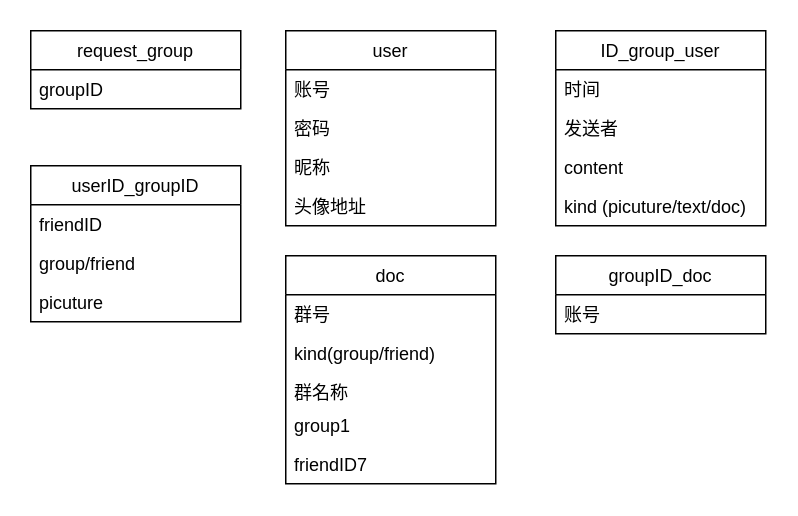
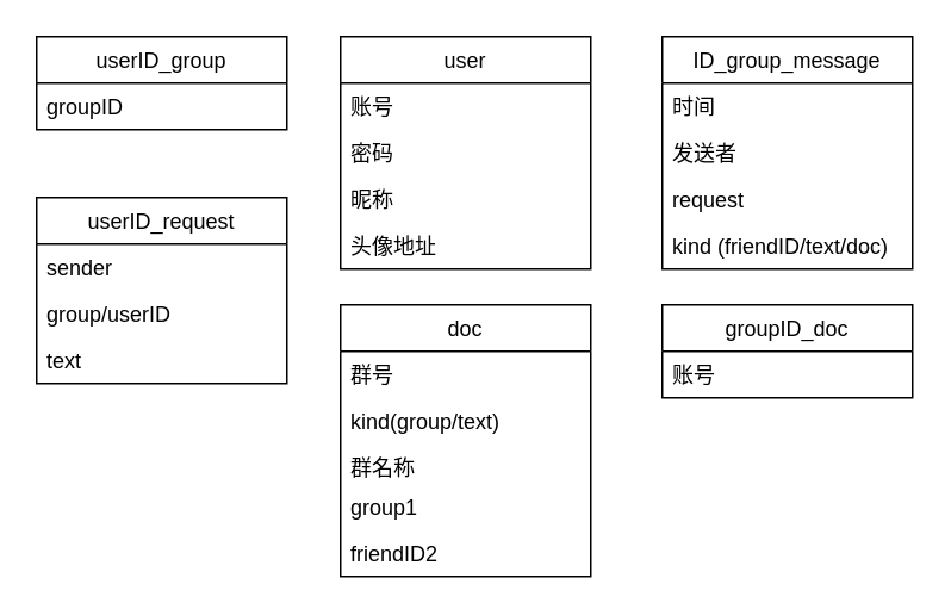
  <mxCell id="0" />
  <mxCell id="1" parent="0" />
  <mxCell id="2" value="user" style="swimlane;fontStyle=0;childLayout=stackLayout;horizontal=1;startSize=26;fillColor=none;horizontalStack=0;resizeParent=1;resizeParentMax=0;resizeLast=0;collapsible=1;marginBottom=0;" parent="1" vertex="1"><mxGeometry x="190" y="20" width="140" height="130" as="geometry" /></mxCell>
  <mxCell id="3" value="账号" style="text;strokeColor=none;fillColor=none;align=left;verticalAlign=top;spacingLeft=4;spacingRight=4;overflow=hidden;rotatable=0;points=[[0,0.5],[1,0.5]];portConstraint=eastwest;" parent="2" vertex="1"><mxGeometry y="26" width="140" height="26" as="geometry" /></mxCell>
  <mxCell id="4" value="密码" style="text;strokeColor=none;fillColor=none;align=left;verticalAlign=top;spacingLeft=4;spacingRight=4;overflow=hidden;rotatable=0;points=[[0,0.5],[1,0.5]];portConstraint=eastwest;" parent="2" vertex="1"><mxGeometry y="52" width="140" height="26" as="geometry" /></mxCell>
  <mxCell id="5" value="昵称" style="text;strokeColor=none;fillColor=none;align=left;verticalAlign=top;spacingLeft=4;spacingRight=4;overflow=hidden;rotatable=0;points=[[0,0.5],[1,0.5]];portConstraint=eastwest;" parent="2" vertex="1"><mxGeometry y="78" width="140" height="26" as="geometry" /></mxCell>
  <mxCell id="6" value="头像地址" style="text;strokeColor=none;fillColor=none;align=left;verticalAlign=top;spacingLeft=4;spacingRight=4;overflow=hidden;rotatable=0;points=[[0,0.5],[1,0.5]];portConstraint=eastwest;" parent="2" vertex="1"><mxGeometry y="104" width="140" height="26" as="geometry" /></mxCell>
  <mxCell id="7" value="doc" style="swimlane;fontStyle=0;childLayout=stackLayout;horizontal=1;startSize=26;fillColor=none;horizontalStack=0;resizeParent=1;resizeParentMax=0;resizeLast=0;collapsible=1;marginBottom=0;" parent="1" vertex="1"><mxGeometry x="190" y="170" width="140" height="152" as="geometry" /></mxCell>
  <mxCell id="8" value="群号" style="text;strokeColor=none;fillColor=none;align=left;verticalAlign=top;spacingLeft=4;spacingRight=4;overflow=hidden;rotatable=0;points=[[0,0.5],[1,0.5]];portConstraint=eastwest;" parent="7" vertex="1"><mxGeometry y="26" width="140" height="26" as="geometry" /></mxCell>
- <mxCell id="9" value="kind(group/friend)" style="text;strokeColor=none;fillColor=none;align=left;verticalAlign=top;spacingLeft=4;spacingRight=4;overflow=hidden;rotatable=0;points=[[0,0.5],[1,0.5]];portConstraint=eastwest;" parent="7" vertex="1"><mxGeometry y="52" width="140" height="26" as="geometry" /></mxCell>
+ <mxCell id="9" value="kind(group/text)" style="text;strokeColor=none;fillColor=none;align=left;verticalAlign=top;spacingLeft=4;spacingRight=4;overflow=hidden;rotatable=0;points=[[0,0.5],[1,0.5]];portConstraint=eastwest;" parent="7" vertex="1"><mxGeometry y="52" width="140" height="26" as="geometry" /></mxCell>
  <mxCell id="10" value="群名称" style="text;strokeColor=none;fillColor=none;align=left;verticalAlign=top;spacingLeft=4;spacingRight=4;overflow=hidden;rotatable=0;points=[[0,0.5],[1,0.5]];portConstraint=eastwest;" parent="7" vertex="1"><mxGeometry y="78" width="140" height="22" as="geometry" /></mxCell>
  <mxCell id="11" value="group1" style="text;strokeColor=none;fillColor=none;align=left;verticalAlign=top;spacingLeft=4;spacingRight=4;overflow=hidden;rotatable=0;points=[[0,0.5],[1,0.5]];portConstraint=eastwest;" parent="7" vertex="1"><mxGeometry y="100" width="140" height="26" as="geometry" /></mxCell>
- <mxCell id="12" value="friendID7" style="text;strokeColor=none;fillColor=none;align=left;verticalAlign=top;spacingLeft=4;spacingRight=4;overflow=hidden;rotatable=0;points=[[0,0.5],[1,0.5]];portConstraint=eastwest;" parent="7" vertex="1"><mxGeometry y="126" width="140" height="26" as="geometry" /></mxCell>
+ <mxCell id="12" value="friendID2" style="text;strokeColor=none;fillColor=none;align=left;verticalAlign=top;spacingLeft=4;spacingRight=4;overflow=hidden;rotatable=0;points=[[0,0.5],[1,0.5]];portConstraint=eastwest;" parent="7" vertex="1"><mxGeometry y="126" width="140" height="26" as="geometry" /></mxCell>
  <mxCell id="13" value="groupID_doc" style="swimlane;fontStyle=0;childLayout=stackLayout;horizontal=1;startSize=26;fillColor=none;horizontalStack=0;resizeParent=1;resizeParentMax=0;resizeLast=0;collapsible=1;marginBottom=0;" parent="1" vertex="1"><mxGeometry x="370" y="170" width="140" height="52" as="geometry" /></mxCell>
  <mxCell id="14" value="账号" style="text;strokeColor=none;fillColor=none;align=left;verticalAlign=top;spacingLeft=4;spacingRight=4;overflow=hidden;rotatable=0;points=[[0,0.5],[1,0.5]];portConstraint=eastwest;" parent="13" vertex="1"><mxGeometry y="26" width="140" height="26" as="geometry" /></mxCell>
- <mxCell id="15" value="ID_group_user" style="swimlane;fontStyle=0;childLayout=stackLayout;horizontal=1;startSize=26;fillColor=none;horizontalStack=0;resizeParent=1;resizeParentMax=0;resizeLast=0;collapsible=1;marginBottom=0;" parent="1" vertex="1"><mxGeometry x="370" y="20" width="140" height="130" as="geometry" /></mxCell>
+ <mxCell id="15" value="ID_group_message" style="swimlane;fontStyle=0;childLayout=stackLayout;horizontal=1;startSize=26;fillColor=none;horizontalStack=0;resizeParent=1;resizeParentMax=0;resizeLast=0;collapsible=1;marginBottom=0;" parent="1" vertex="1"><mxGeometry x="370" y="20" width="140" height="130" as="geometry" /></mxCell>
  <mxCell id="16" value="时间" style="text;strokeColor=none;fillColor=none;align=left;verticalAlign=top;spacingLeft=4;spacingRight=4;overflow=hidden;rotatable=0;points=[[0,0.5],[1,0.5]];portConstraint=eastwest;" parent="15" vertex="1"><mxGeometry y="26" width="140" height="26" as="geometry" /></mxCell>
  <mxCell id="17" value="发送者" style="text;strokeColor=none;fillColor=none;align=left;verticalAlign=top;spacingLeft=4;spacingRight=4;overflow=hidden;rotatable=0;points=[[0,0.5],[1,0.5]];portConstraint=eastwest;" parent="15" vertex="1"><mxGeometry y="52" width="140" height="26" as="geometry" /></mxCell>
- <mxCell id="18" value="content" style="text;strokeColor=none;fillColor=none;align=left;verticalAlign=top;spacingLeft=4;spacingRight=4;overflow=hidden;rotatable=0;points=[[0,0.5],[1,0.5]];portConstraint=eastwest;" parent="15" vertex="1"><mxGeometry y="78" width="140" height="26" as="geometry" /></mxCell>
- <mxCell id="19" value="kind (picuture/text/doc)" style="text;strokeColor=none;fillColor=none;align=left;verticalAlign=top;spacingLeft=4;spacingRight=4;overflow=hidden;rotatable=0;points=[[0,0.5],[1,0.5]];portConstraint=eastwest;" parent="15" vertex="1"><mxGeometry y="104" width="140" height="26" as="geometry" /></mxCell>
- <mxCell id="20" value="request_group" style="swimlane;fontStyle=0;childLayout=stackLayout;horizontal=1;startSize=26;fillColor=none;horizontalStack=0;resizeParent=1;resizeParentMax=0;resizeLast=0;collapsible=1;marginBottom=0;" parent="1" vertex="1"><mxGeometry x="20" y="20" width="140" height="52" as="geometry" /></mxCell>
+ <mxCell id="18" value="request" style="text;strokeColor=none;fillColor=none;align=left;verticalAlign=top;spacingLeft=4;spacingRight=4;overflow=hidden;rotatable=0;points=[[0,0.5],[1,0.5]];portConstraint=eastwest;" parent="15" vertex="1"><mxGeometry y="78" width="140" height="26" as="geometry" /></mxCell>
+ <mxCell id="19" value="kind (friendID/text/doc)" style="text;strokeColor=none;fillColor=none;align=left;verticalAlign=top;spacingLeft=4;spacingRight=4;overflow=hidden;rotatable=0;points=[[0,0.5],[1,0.5]];portConstraint=eastwest;" parent="15" vertex="1"><mxGeometry y="104" width="140" height="26" as="geometry" /></mxCell>
+ <mxCell id="20" value="userID_group" style="swimlane;fontStyle=0;childLayout=stackLayout;horizontal=1;startSize=26;fillColor=none;horizontalStack=0;resizeParent=1;resizeParentMax=0;resizeLast=0;collapsible=1;marginBottom=0;" parent="1" vertex="1"><mxGeometry x="20" y="20" width="140" height="52" as="geometry" /></mxCell>
  <mxCell id="21" value="groupID" style="text;strokeColor=none;fillColor=none;align=left;verticalAlign=top;spacingLeft=4;spacingRight=4;overflow=hidden;rotatable=0;points=[[0,0.5],[1,0.5]];portConstraint=eastwest;" parent="20" vertex="1"><mxGeometry y="26" width="140" height="26" as="geometry" /></mxCell>
- <mxCell id="22" value="userID_groupID" style="swimlane;fontStyle=0;childLayout=stackLayout;horizontal=1;startSize=26;fillColor=none;horizontalStack=0;resizeParent=1;resizeParentMax=0;resizeLast=0;collapsible=1;marginBottom=0;" parent="1" vertex="1"><mxGeometry x="20" y="110" width="140" height="104" as="geometry" /></mxCell>
- <mxCell id="23" value="friendID" style="text;strokeColor=none;fillColor=none;align=left;verticalAlign=top;spacingLeft=4;spacingRight=4;overflow=hidden;rotatable=0;points=[[0,0.5],[1,0.5]];portConstraint=eastwest;" parent="22" vertex="1"><mxGeometry y="26" width="140" height="26" as="geometry" /></mxCell>
- <mxCell id="24" value="group/friend" style="text;strokeColor=none;fillColor=none;align=left;verticalAlign=top;spacingLeft=4;spacingRight=4;overflow=hidden;rotatable=0;points=[[0,0.5],[1,0.5]];portConstraint=eastwest;" parent="22" vertex="1"><mxGeometry y="52" width="140" height="26" as="geometry" /></mxCell>
- <mxCell id="25" value="picuture" style="text;strokeColor=none;fillColor=none;align=left;verticalAlign=top;spacingLeft=4;spacingRight=4;overflow=hidden;rotatable=0;points=[[0,0.5],[1,0.5]];portConstraint=eastwest;" parent="22" vertex="1"><mxGeometry y="78" width="140" height="26" as="geometry" /></mxCell>
+ <mxCell id="22" value="userID_request" style="swimlane;fontStyle=0;childLayout=stackLayout;horizontal=1;startSize=26;fillColor=none;horizontalStack=0;resizeParent=1;resizeParentMax=0;resizeLast=0;collapsible=1;marginBottom=0;" parent="1" vertex="1"><mxGeometry x="20" y="110" width="140" height="104" as="geometry" /></mxCell>
+ <mxCell id="23" value="sender" style="text;strokeColor=none;fillColor=none;align=left;verticalAlign=top;spacingLeft=4;spacingRight=4;overflow=hidden;rotatable=0;points=[[0,0.5],[1,0.5]];portConstraint=eastwest;" parent="22" vertex="1"><mxGeometry y="26" width="140" height="26" as="geometry" /></mxCell>
+ <mxCell id="24" value="group/userID" style="text;strokeColor=none;fillColor=none;align=left;verticalAlign=top;spacingLeft=4;spacingRight=4;overflow=hidden;rotatable=0;points=[[0,0.5],[1,0.5]];portConstraint=eastwest;" parent="22" vertex="1"><mxGeometry y="52" width="140" height="26" as="geometry" /></mxCell>
+ <mxCell id="25" value="text" style="text;strokeColor=none;fillColor=none;align=left;verticalAlign=top;spacingLeft=4;spacingRight=4;overflow=hidden;rotatable=0;points=[[0,0.5],[1,0.5]];portConstraint=eastwest;" parent="22" vertex="1"><mxGeometry y="78" width="140" height="26" as="geometry" /></mxCell>
